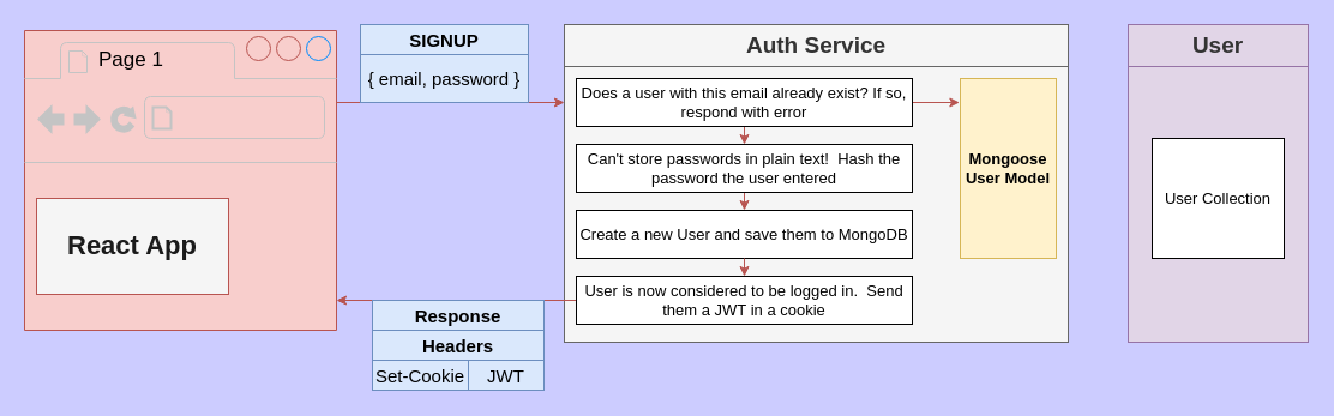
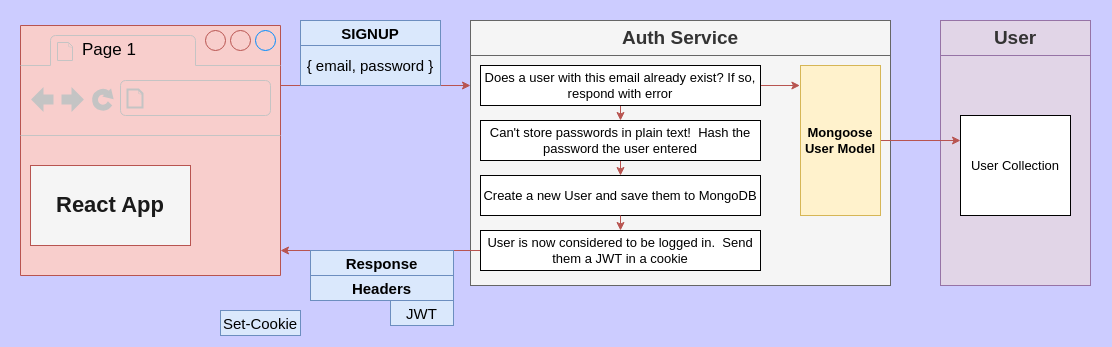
  <mxCell id="0" />
  <mxCell id="1" parent="0" />
  <mxCell id="2" value="" style="strokeWidth=1;shadow=0;dashed=0;align=center;html=1;shape=mxgraph.mockup.containers.browserWindow;rSize=0;strokeColor=#b85450;strokeColor2=#008cff;strokeColor3=#c4c4c4;mainText=,;recursiveResize=0;fontStyle=1;fillColor=#f8cecc;fontColor=#1A1A1A;" vertex="1" parent="1"><mxGeometry x="20" y="25" width="190" height="250" as="geometry" /></mxCell>
  <mxCell id="3" value="Page 1" style="strokeWidth=1;shadow=0;dashed=0;align=center;html=1;shape=mxgraph.mockup.containers.anchor;fontSize=17;align=left;fillColor=#f8cecc;strokeColor=#b85450;" vertex="1" parent="2"><mxGeometry x="60" y="12" width="110" height="26" as="geometry" /></mxCell>
  <mxCell id="4" value="" style="strokeWidth=1;shadow=0;dashed=0;align=center;html=1;shape=mxgraph.mockup.containers.anchor;rSize=0;fontSize=17;fontColor=#666666;align=left;" vertex="1" parent="2"><mxGeometry x="130" y="60" width="250" height="26" as="geometry" /></mxCell>
  <mxCell id="5" value="&lt;font color=&quot;#1a1a1a&quot;&gt;React App&lt;/font&gt;" style="rounded=0;whiteSpace=wrap;html=1;fontSize=22;fillColor=#f5f5f5;strokeColor=#b85450;fontStyle=1;" vertex="1" parent="2"><mxGeometry x="10" y="140" width="160" height="80" as="geometry" /></mxCell>
  <mxCell id="6" value="Auth Service" style="rounded=0;whiteSpace=wrap;html=1;fillColor=#f5f5f5;strokeColor=#666666;fontColor=#333333;fontStyle=1;fontSize=19;" vertex="1" parent="1"><mxGeometry x="470" y="20" width="420" height="35" as="geometry" /></mxCell>
  <mxCell id="7" value="" style="rounded=0;whiteSpace=wrap;html=1;fillColor=#f5f5f5;strokeColor=#666666;fontColor=#333333;fontStyle=1;fontSize=19;" vertex="1" parent="1"><mxGeometry x="470" y="55" width="420" height="230" as="geometry" /></mxCell>
  <mxCell id="8" value="" style="endArrow=classic;html=1;fontSize=15;fillColor=#f8cecc;gradientColor=#ea6b66;strokeColor=#b85450;" edge="1" parent="1"><mxGeometry width="50" height="50" relative="1" as="geometry"><mxPoint x="280" y="85" as="sourcePoint" /><mxPoint x="470" y="85" as="targetPoint" /></mxGeometry></mxCell>
  <mxCell id="9" value="{ email, password }" style="rounded=0;whiteSpace=wrap;html=1;fontSize=15;fillColor=#dae8fc;strokeColor=#6c8ebf;fontColor=#000000;" vertex="1" parent="1"><mxGeometry x="300" y="45" width="140" height="40" as="geometry" /></mxCell>
  <mxCell id="10" style="edgeStyle=orthogonalEdgeStyle;rounded=0;orthogonalLoop=1;jettySize=auto;html=1;exitX=0.5;exitY=1;exitDx=0;exitDy=0;entryX=0.5;entryY=0;entryDx=0;entryDy=0;fontSize=13;fillColor=#f8cecc;gradientColor=#ea6b66;strokeColor=#b85450;" edge="1" parent="1" source="12" target="15"><mxGeometry relative="1" as="geometry" /></mxCell>
  <mxCell id="11" style="edgeStyle=orthogonalEdgeStyle;rounded=0;orthogonalLoop=1;jettySize=auto;html=1;exitX=1;exitY=0.5;exitDx=0;exitDy=0;entryX=-0.008;entryY=0.134;entryDx=0;entryDy=0;entryPerimeter=0;fontSize=13;fillColor=#f8cecc;gradientColor=#ea6b66;strokeColor=#b85450;" edge="1" parent="1" source="12" target="24"><mxGeometry relative="1" as="geometry" /></mxCell>
  <mxCell id="12" value="Does a user with this email already exist? If so, respond with error" style="rounded=0;whiteSpace=wrap;html=1;fontSize=13;" vertex="1" parent="1"><mxGeometry x="480" y="65" width="280" height="40" as="geometry" /></mxCell>
  <mxCell id="13" value="&lt;b&gt;SIGNUP&lt;/b&gt;" style="rounded=0;whiteSpace=wrap;html=1;fontSize=15;fillColor=#dae8fc;strokeColor=#6c8ebf;fontColor=#000000;" vertex="1" parent="1"><mxGeometry x="300" y="20" width="140" height="25" as="geometry" /></mxCell>
  <mxCell id="14" style="edgeStyle=orthogonalEdgeStyle;rounded=0;orthogonalLoop=1;jettySize=auto;html=1;exitX=0.5;exitY=1;exitDx=0;exitDy=0;entryX=0.5;entryY=0;entryDx=0;entryDy=0;fontSize=13;fillColor=#f8cecc;gradientColor=#ea6b66;strokeColor=#b85450;" edge="1" parent="1" source="15" target="16"><mxGeometry relative="1" as="geometry" /></mxCell>
  <mxCell id="15" value="Can't store passwords in plain text!&amp;nbsp; Hash the password the user entered" style="rounded=0;whiteSpace=wrap;html=1;fontSize=13;" vertex="1" parent="1"><mxGeometry x="480" y="120" width="280" height="40" as="geometry" /></mxCell>
  <mxCell id="16" value="Create a new User and save them to MongoDB" style="rounded=0;whiteSpace=wrap;html=1;fontSize=13;" vertex="1" parent="1"><mxGeometry x="480" y="175" width="280" height="40" as="geometry" /></mxCell>
  <mxCell id="17" style="edgeStyle=orthogonalEdgeStyle;rounded=0;orthogonalLoop=1;jettySize=auto;html=1;exitX=0.5;exitY=1;exitDx=0;exitDy=0;entryX=0.5;entryY=0;entryDx=0;entryDy=0;fontSize=13;fillColor=#f8cecc;gradientColor=#ea6b66;strokeColor=#b85450;" edge="1" parent="1" target="19"><mxGeometry relative="1" as="geometry"><mxPoint x="620" y="215" as="sourcePoint" /></mxGeometry></mxCell>
  <mxCell id="18" style="edgeStyle=orthogonalEdgeStyle;rounded=0;orthogonalLoop=1;jettySize=auto;html=1;exitX=0;exitY=0.5;exitDx=0;exitDy=0;fontSize=13;fillColor=#f8cecc;gradientColor=#ea6b66;strokeColor=#b85450;" edge="1" parent="1" source="19"><mxGeometry relative="1" as="geometry"><mxPoint x="280" y="250" as="targetPoint" /></mxGeometry></mxCell>
  <mxCell id="19" value="User is now considered to be logged in.&amp;nbsp; Send them a JWT in a cookie" style="rounded=0;whiteSpace=wrap;html=1;fontSize=13;" vertex="1" parent="1"><mxGeometry x="480" y="230" width="280" height="40" as="geometry" /></mxCell>
  <mxCell id="20" value="" style="rounded=0;whiteSpace=wrap;html=1;fontSize=13;fillColor=#e1d5e7;strokeColor=#9673a6;" vertex="1" parent="1"><mxGeometry x="940" y="20" width="150" height="265" as="geometry" /></mxCell>
  <mxCell id="21" value="&lt;span style=&quot;color: rgb(51 , 51 , 51) ; font-size: 19px&quot;&gt;User&lt;/span&gt;" style="rounded=0;whiteSpace=wrap;html=1;fontSize=13;fillColor=#e1d5e7;strokeColor=#9673a6;fontStyle=1" vertex="1" parent="1"><mxGeometry x="940" y="20" width="150" height="35" as="geometry" /></mxCell>
  <mxCell id="22" value="User Collection" style="rounded=0;whiteSpace=wrap;html=1;fontSize=13;" vertex="1" parent="1"><mxGeometry x="960" y="115" width="110" height="100" as="geometry" /></mxCell>
+ <mxCell id="23" style="edgeStyle=orthogonalEdgeStyle;rounded=0;orthogonalLoop=1;jettySize=auto;html=1;exitX=1;exitY=0.5;exitDx=0;exitDy=0;entryX=0;entryY=0.25;entryDx=0;entryDy=0;fontSize=13;fillColor=#f8cecc;gradientColor=#ea6b66;strokeColor=#b85450;" edge="1" parent="1" source="24" target="22"><mxGeometry relative="1" as="geometry" /></mxCell>
  <mxCell id="24" value="Mongoose User Model" style="rounded=0;whiteSpace=wrap;html=1;fontSize=13;fillColor=#fff2cc;strokeColor=#d6b656;fontStyle=1;fontColor=#000000;" vertex="1" parent="1"><mxGeometry x="800" y="65" width="80" height="150" as="geometry" /></mxCell>
  <mxCell id="25" value="&lt;b&gt;Response&lt;/b&gt;" style="rounded=0;whiteSpace=wrap;html=1;fontSize=15;fillColor=#dae8fc;strokeColor=#6c8ebf;fontColor=#000000;" vertex="1" parent="1"><mxGeometry x="310" y="250" width="143" height="25" as="geometry" /></mxCell>
  <mxCell id="26" value="&lt;b&gt;Headers&lt;/b&gt;" style="rounded=0;whiteSpace=wrap;html=1;fontSize=15;fillColor=#dae8fc;strokeColor=#6c8ebf;fontColor=#000000;" vertex="1" parent="1"><mxGeometry x="310" y="275" width="143" height="25" as="geometry" /></mxCell>
- <mxCell id="27" value="&lt;span&gt;Set-Cookie&lt;/span&gt;" style="rounded=0;whiteSpace=wrap;html=1;fontSize=15;fillColor=#dae8fc;strokeColor=#6c8ebf;fontStyle=0;fontColor=#000000;" vertex="1" parent="1"><mxGeometry x="310" y="300" width="80" height="25" as="geometry" /></mxCell>
+ <mxCell id="27" value="&lt;span&gt;Set-Cookie&lt;/span&gt;" style="rounded=0;whiteSpace=wrap;html=1;fontSize=15;fillColor=#dae8fc;strokeColor=#6c8ebf;fontStyle=0;fontColor=#000000;" vertex="1" parent="1"><mxGeometry x="220" y="310" width="80" height="25" as="geometry" /></mxCell>
  <mxCell id="28" value="&lt;span&gt;JWT&lt;/span&gt;" style="rounded=0;whiteSpace=wrap;html=1;fontSize=15;fillColor=#dae8fc;strokeColor=#6c8ebf;fontStyle=0;fontColor=#000000;" vertex="1" parent="1"><mxGeometry x="390" y="300" width="63" height="25" as="geometry" /></mxCell>
